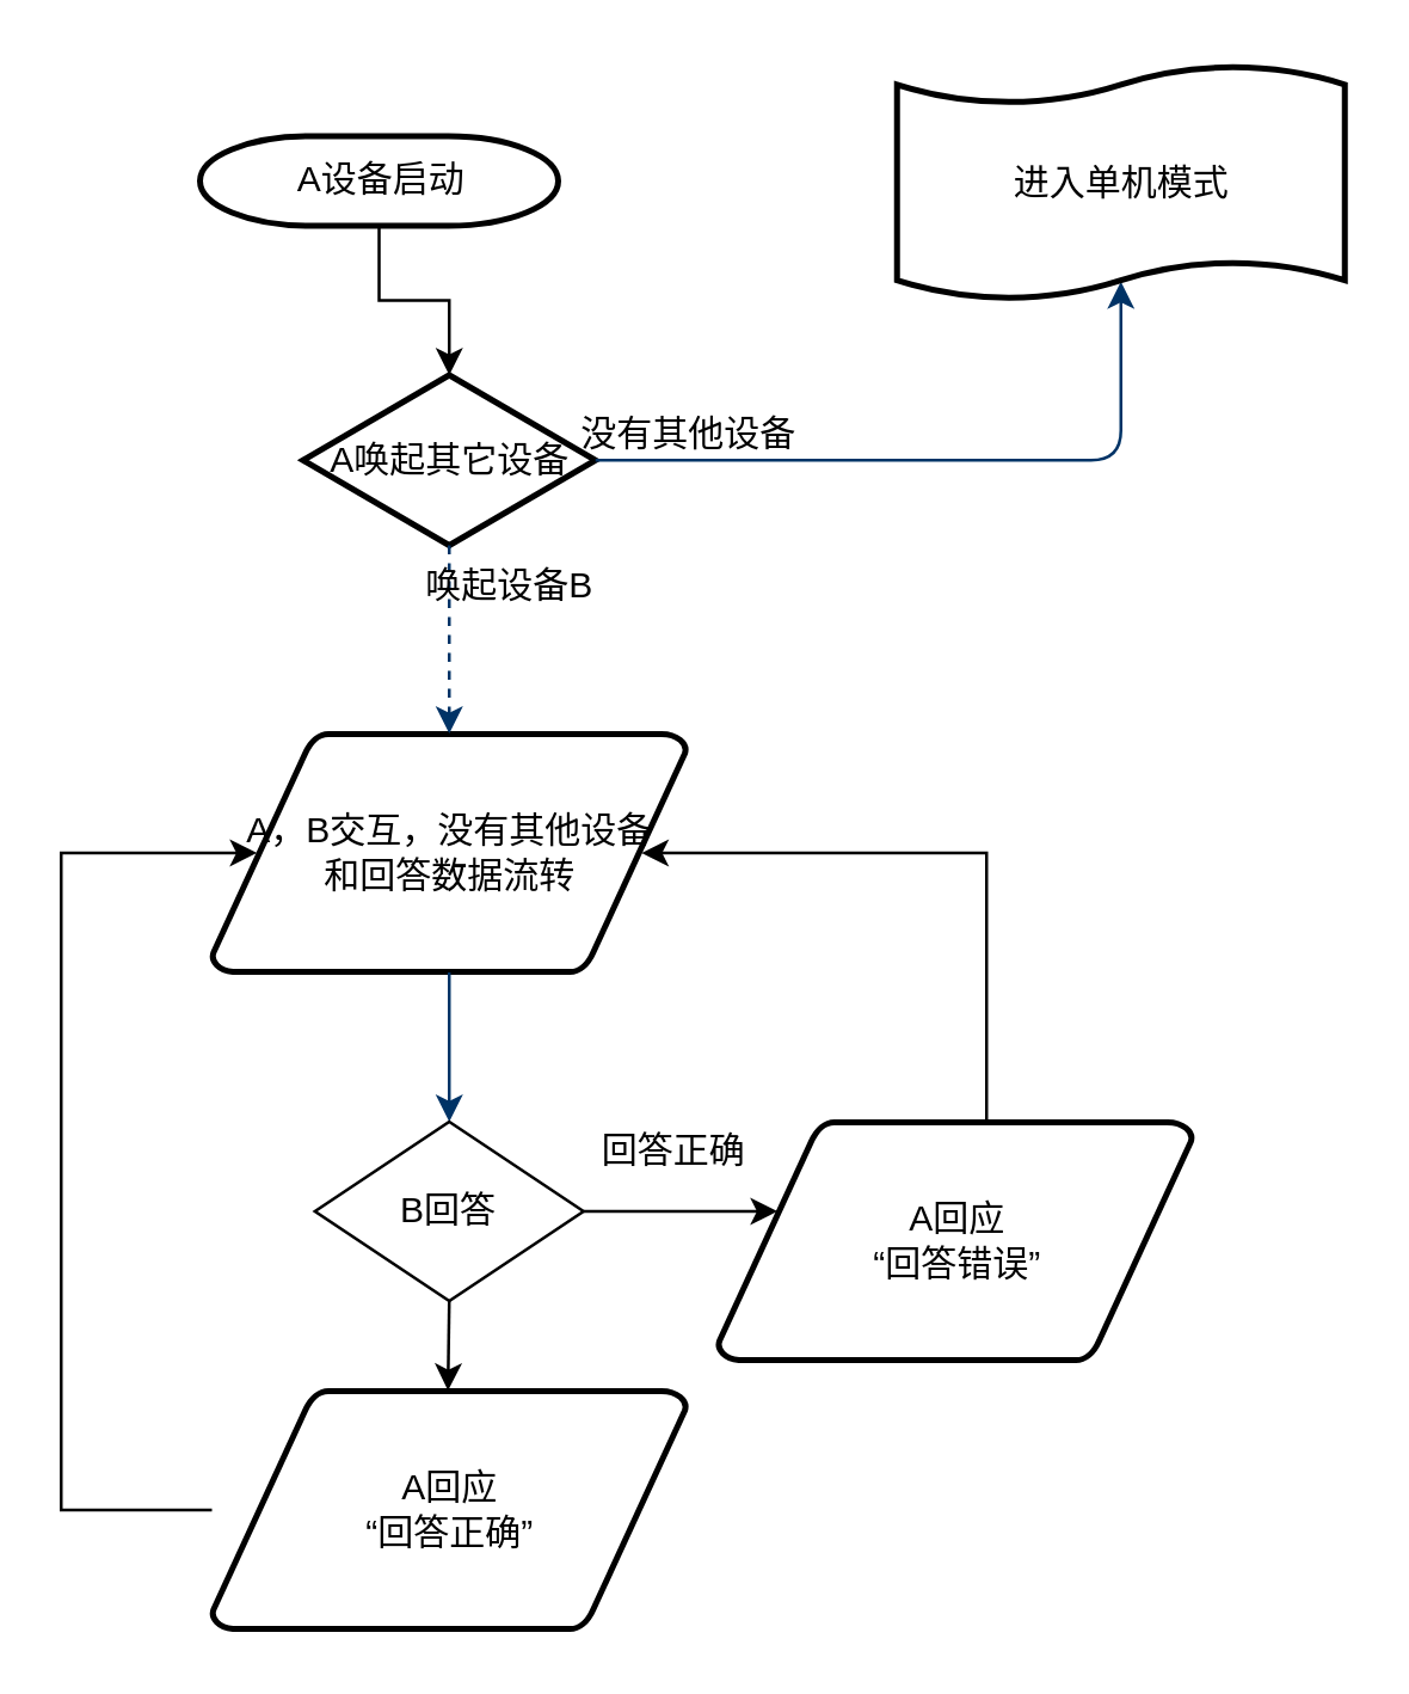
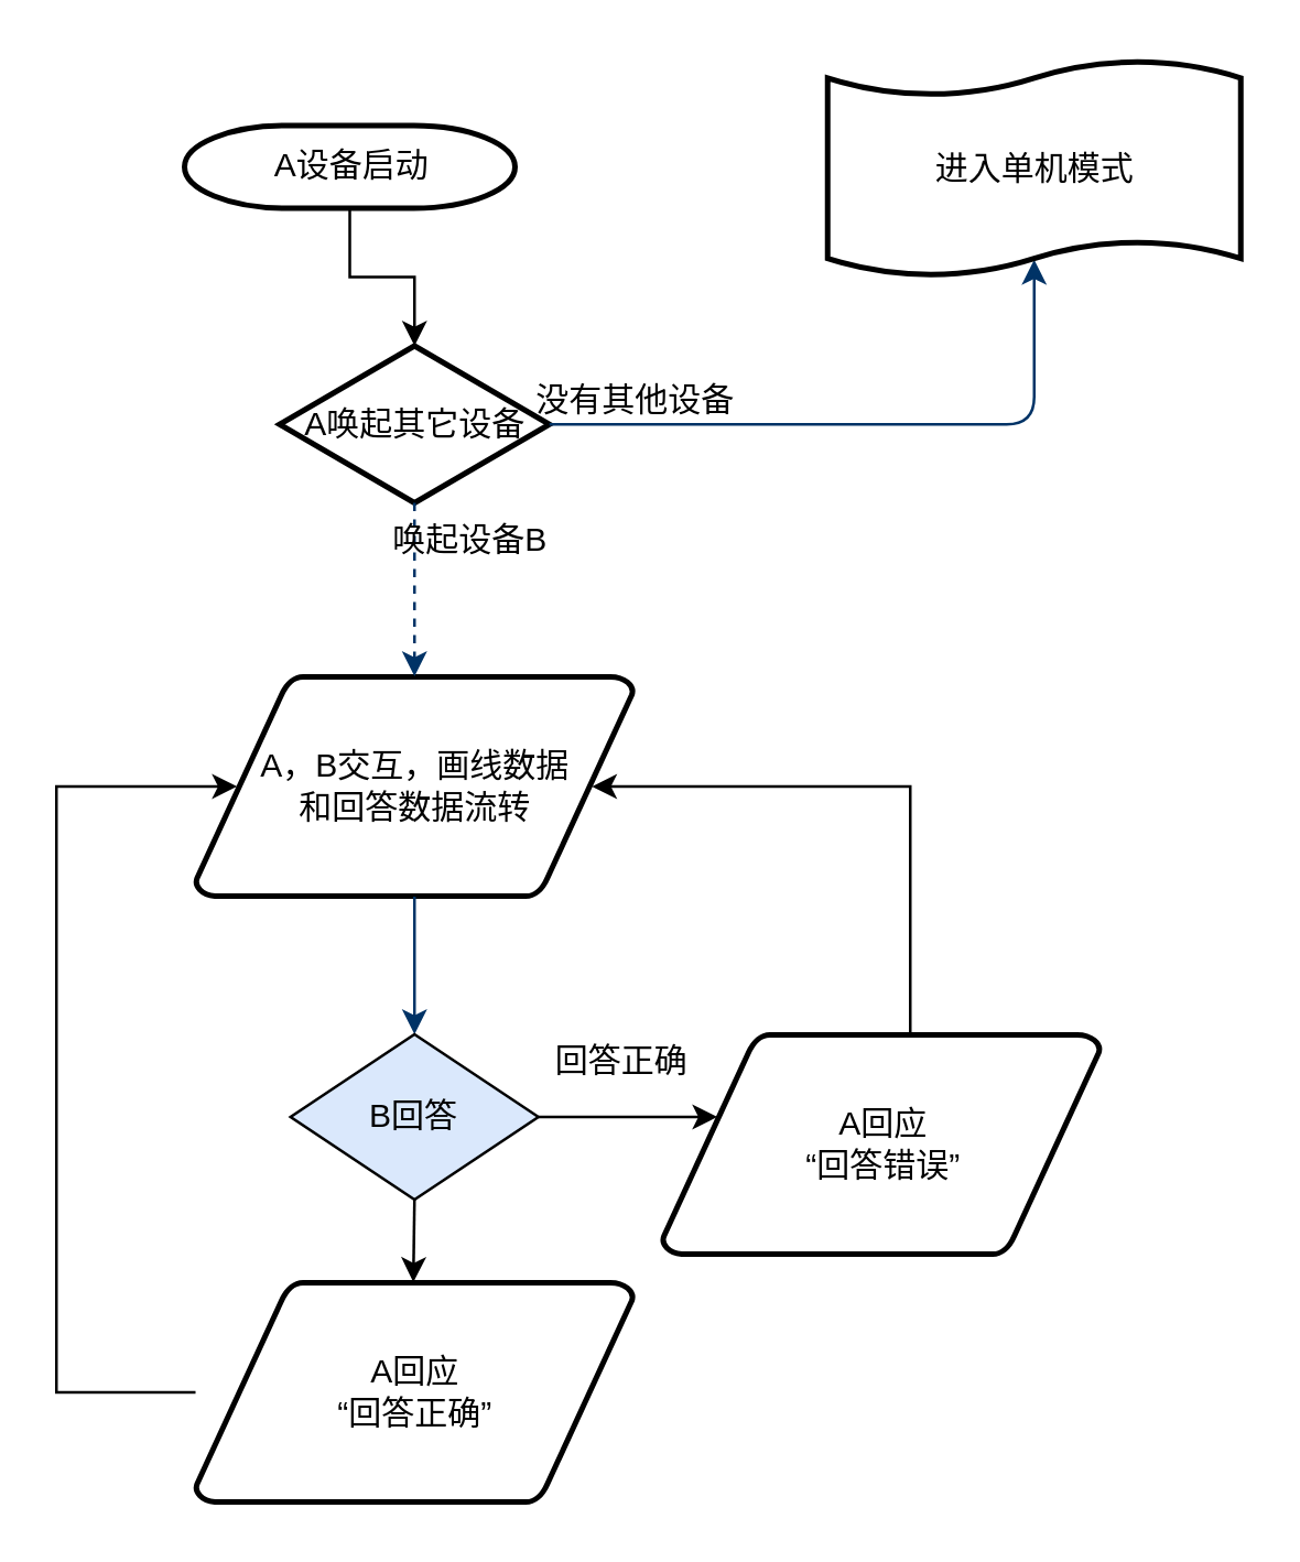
  <mxCell id="0" />
  <mxCell id="1" parent="0" />
  <mxCell id="2" style="edgeStyle=orthogonalEdgeStyle;rounded=0;orthogonalLoop=1;jettySize=auto;html=1;exitX=0.5;exitY=1;exitDx=0;exitDy=0;exitPerimeter=0;entryX=0.5;entryY=0;entryDx=0;entryDy=0;entryPerimeter=0;" edge="1" parent="1" source="3" target="5"><mxGeometry relative="1" as="geometry" /></mxCell>
  <mxCell id="3" value="A设备启动" style="shape=mxgraph.flowchart.terminator;strokeWidth=2;gradientColor=none;gradientDirection=north;fontStyle=0;html=1;" parent="1" vertex="1"><mxGeometry x="66.5" y="45" width="120" height="30" as="geometry" /></mxCell>
- <mxCell id="4" value="A，B交互，没有其他设备&lt;br&gt;和回答数据流转" style="shape=mxgraph.flowchart.data;strokeWidth=2;gradientColor=none;gradientDirection=north;fontStyle=0;html=1;" parent="1" vertex="1"><mxGeometry x="70.5" y="245" width="159" height="80" as="geometry" /></mxCell>
+ <mxCell id="4" value="A，B交互，画线数据&lt;br&gt;和回答数据流转" style="shape=mxgraph.flowchart.data;strokeWidth=2;gradientColor=none;gradientDirection=north;fontStyle=0;html=1;" parent="1" vertex="1"><mxGeometry x="70.5" y="245" width="159" height="80" as="geometry" /></mxCell>
  <mxCell id="5" value="A唤起其它设备" style="shape=mxgraph.flowchart.decision;strokeWidth=2;gradientColor=none;gradientDirection=north;fontStyle=0;html=1;" parent="1" vertex="1"><mxGeometry x="101" y="125" width="98" height="57" as="geometry" /></mxCell>
  <mxCell id="6" value="" style="edgeStyle=elbowEdgeStyle;elbow=horizontal;entryX=0.5;entryY=0.91;entryPerimeter=0;exitX=1;exitY=0.5;exitPerimeter=0;fontStyle=1;strokeColor=#003366;strokeWidth=1;html=1;" parent="1" source="5" target="10" edge="1"><mxGeometry x="381" y="28.5" width="100" height="100" as="geometry"><mxPoint x="580" y="182" as="sourcePoint" /><mxPoint x="595.395" y="53.5" as="targetPoint" /><Array as="points"><mxPoint x="375" y="135" /></Array></mxGeometry></mxCell>
  <mxCell id="7" value="" style="edgeStyle=elbowEdgeStyle;elbow=horizontal;fontColor=#001933;fontStyle=1;strokeColor=#003366;strokeWidth=1;html=1;dashed=1;" parent="1" source="5" target="4" edge="1"><mxGeometry width="100" height="100" as="geometry"><mxPoint y="-165" as="sourcePoint" x="-170" /><mxPoint x="-70" as="targetPoint" y="-265" /></mxGeometry></mxCell>
  <mxCell id="8" value="唤起设备B" style="text;fontStyle=0;html=1;strokeColor=none;gradientColor=none;fillColor=none;strokeWidth=2;align=center;" parent="1" vertex="1"><mxGeometry x="150" y="182" width="40" height="26" as="geometry" /></mxCell>
  <mxCell id="9" value="" style="edgeStyle=elbowEdgeStyle;elbow=horizontal;fontStyle=1;strokeColor=#003366;strokeWidth=1;html=1;" parent="1" source="4" edge="1"><mxGeometry width="100" height="100" as="geometry"><mxPoint y="-165" as="sourcePoint" x="-170" /><mxPoint x="150" y="375" as="targetPoint" /></mxGeometry></mxCell>
  <mxCell id="10" value="进入单机模式" style="shape=mxgraph.flowchart.paper_tape;strokeWidth=2;gradientColor=none;gradientDirection=north;fontStyle=0;html=1;" parent="1" vertex="1"><mxGeometry x="300" y="20" width="150" height="81" as="geometry" /></mxCell>
  <mxCell id="11" value="没有其他设备" style="text;html=1;align=center;verticalAlign=middle;resizable=0;points=[];autosize=1;strokeColor=none;fillColor=none;" vertex="1" parent="1"><mxGeometry x="185" y="135" width="90" height="20" as="geometry" /></mxCell>
  <mxCell id="12" style="edgeStyle=orthogonalEdgeStyle;rounded=0;orthogonalLoop=1;jettySize=auto;html=1;" edge="1" parent="1" source="14"><mxGeometry relative="1" as="geometry"><mxPoint x="260" y="405" as="targetPoint" /></mxGeometry></mxCell>
  <mxCell id="13" style="edgeStyle=orthogonalEdgeStyle;rounded=0;orthogonalLoop=1;jettySize=auto;html=1;exitX=0.5;exitY=1;exitDx=0;exitDy=0;" edge="1" parent="1" source="14"><mxGeometry relative="1" as="geometry"><mxPoint x="149.571" y="465" as="targetPoint" /></mxGeometry></mxCell>
- <mxCell id="14" value="B回答" style="rhombus;whiteSpace=wrap;html=1;" vertex="1" parent="1"><mxGeometry x="105" y="375" width="90" height="60" as="geometry" /></mxCell>
+ <mxCell id="14" value="B回答" style="rhombus;whiteSpace=wrap;html=1;fillColor=#dae8fc;" vertex="1" parent="1"><mxGeometry x="105" y="375" width="90" height="60" as="geometry" /></mxCell>
  <mxCell id="15" value="回答正确" style="text;html=1;align=center;verticalAlign=middle;resizable=0;points=[];autosize=1;strokeColor=none;fillColor=none;" vertex="1" parent="1"><mxGeometry x="195" y="375" width="60" height="20" as="geometry" /></mxCell>
  <mxCell id="16" style="edgeStyle=orthogonalEdgeStyle;rounded=0;orthogonalLoop=1;jettySize=auto;html=1;entryX=0.095;entryY=0.5;entryDx=0;entryDy=0;entryPerimeter=0;" edge="1" parent="1" source="17" target="4"><mxGeometry relative="1" as="geometry"><Array as="points"><mxPoint x="20" y="505" /><mxPoint x="20" y="285" /></Array></mxGeometry></mxCell>
  <mxCell id="17" value="A回应&lt;br&gt;“回答正确”" style="shape=mxgraph.flowchart.data;strokeWidth=2;gradientColor=none;gradientDirection=north;fontStyle=0;html=1;" vertex="1" parent="1"><mxGeometry x="70.5" y="465" width="159" height="80" as="geometry" /></mxCell>
  <mxCell id="18" style="edgeStyle=orthogonalEdgeStyle;rounded=0;orthogonalLoop=1;jettySize=auto;html=1;entryX=0.905;entryY=0.5;entryDx=0;entryDy=0;entryPerimeter=0;" edge="1" parent="1" source="19" target="4"><mxGeometry relative="1" as="geometry"><Array as="points"><mxPoint x="330" y="285" /></Array></mxGeometry></mxCell>
  <mxCell id="19" value="A回应&lt;br&gt;“回答错误”" style="shape=mxgraph.flowchart.data;strokeWidth=2;gradientColor=none;gradientDirection=north;fontStyle=0;html=1;" vertex="1" parent="1"><mxGeometry x="240" y="375" width="159" height="80" as="geometry" /></mxCell>
